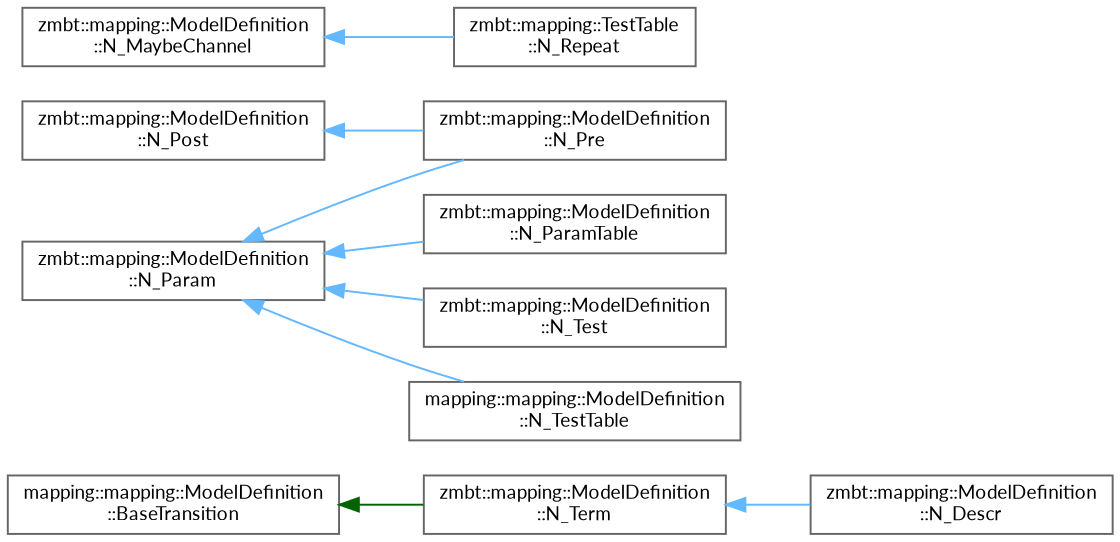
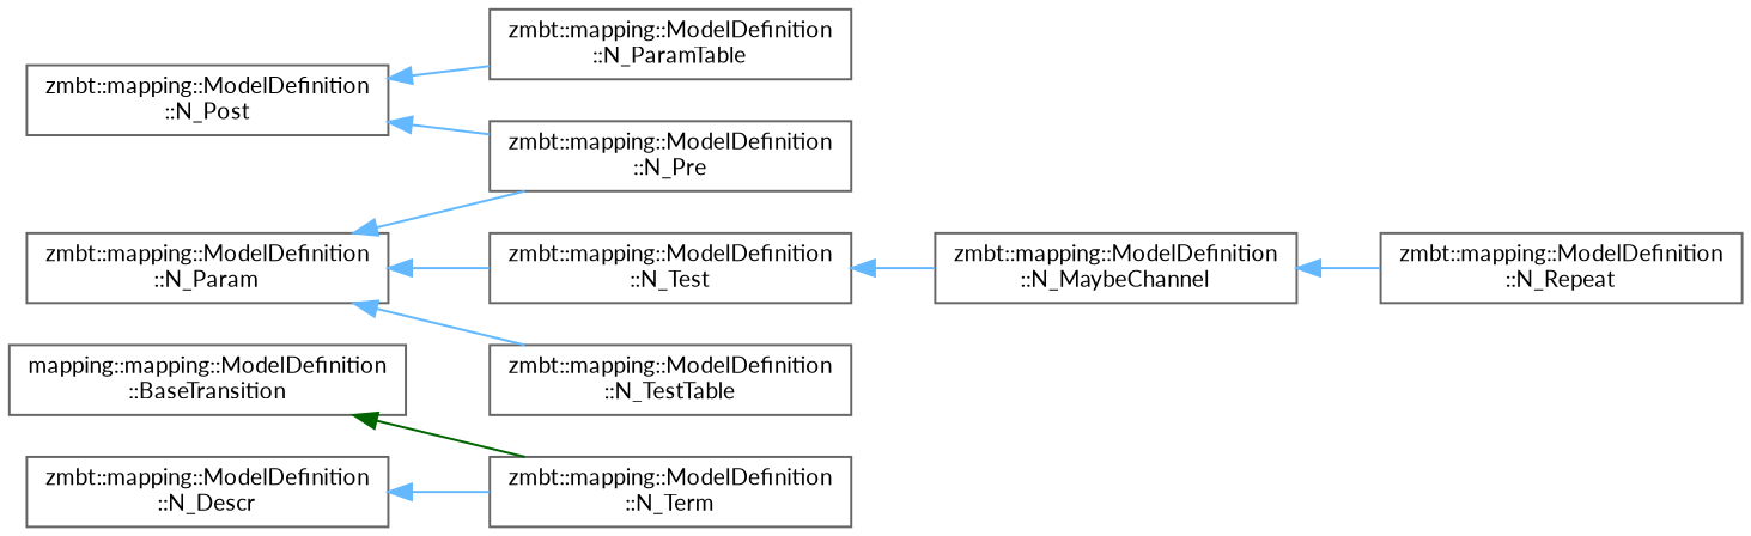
  digraph {
    fontname=Lato
    rankdir=LR
    node [color=grey40 fillcolor=white fontname=Lato fontsize=10 shape=box style=filled]
    edge [color=steelblue1 dir=back fontname=Lato fontsize=10 labelfontname=Helvetica labelfontsize=10 style=solid]
    n1 [height=0.2 label="mapping::mapping::ModelDefinition\l::BaseTransition" width=0.4]
    n2 [height=0.2 label="zmbt::mapping::ModelDefinition\l::N_Term" width=0.4]
    n3 [height=0.2 label="zmbt::mapping::ModelDefinition\l::N_Descr" width=0.4]
    n4 [height=0.2 label="zmbt::mapping::ModelDefinition\l::N_Post" width=0.4]
    n5 [height=0.2 label="zmbt::mapping::ModelDefinition\l::N_Pre" width=0.4]
    n6 [height=0.2 label="zmbt::mapping::ModelDefinition\l::N_Param" width=0.4]
    n7 [height=0.2 label="zmbt::mapping::ModelDefinition\l::N_ParamTable" width=0.4]
    n8 [height=0.2 label="zmbt::mapping::ModelDefinition\l::N_Test" width=0.4]
-   n9 [height=0.2 label="mapping::mapping::ModelDefinition\l::N_TestTable" width=0.4]
+   n9 [height=0.2 label="zmbt::mapping::ModelDefinition\l::N_TestTable" width=0.4]
    n10 [height=0.2 label="zmbt::mapping::ModelDefinition\l::N_MaybeChannel" width=0.4]
-   n11 [height=0.2 label="zmbt::mapping::TestTable\l::N_Repeat" width=0.4]
+   n11 [height=0.2 label="zmbt::mapping::ModelDefinition\l::N_Repeat" width=0.4]
    n1 -> n2 [color=darkgreen]
-   n2 -> n3
+   n3 -> n2
    n4 -> n5
    n6 -> n5
-   n6 -> n7
+   n4 -> n7
    n6 -> n8
    n6 -> n9
+   n8 -> n10
    n10 -> n11
  }
